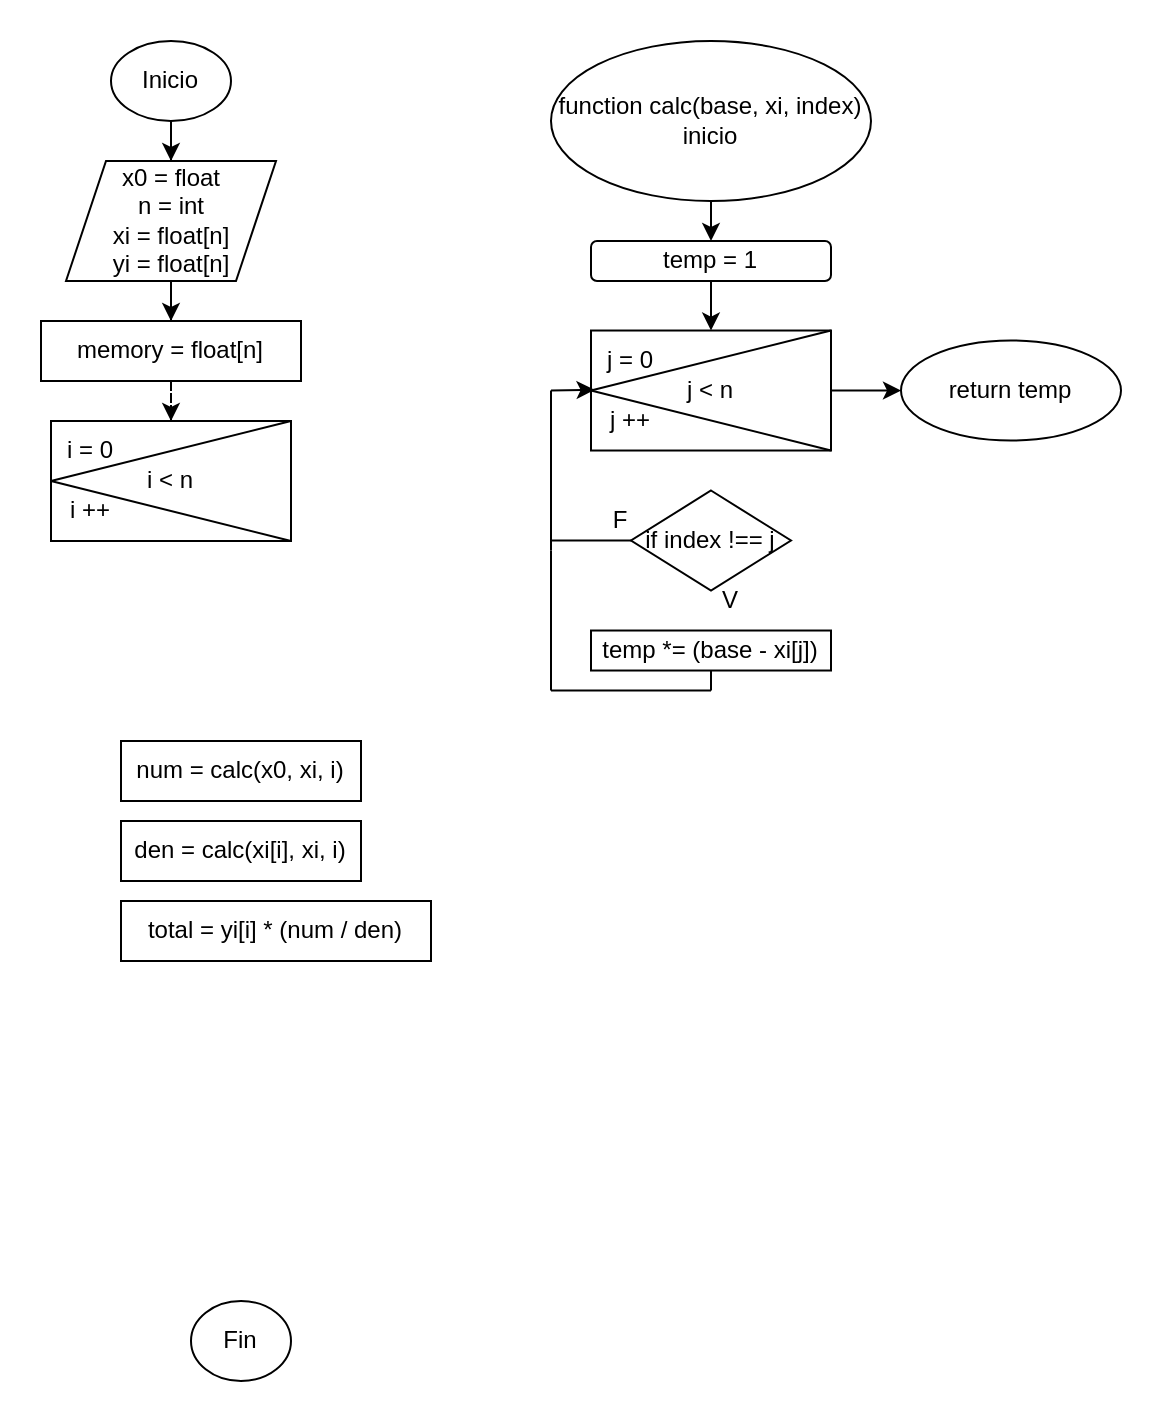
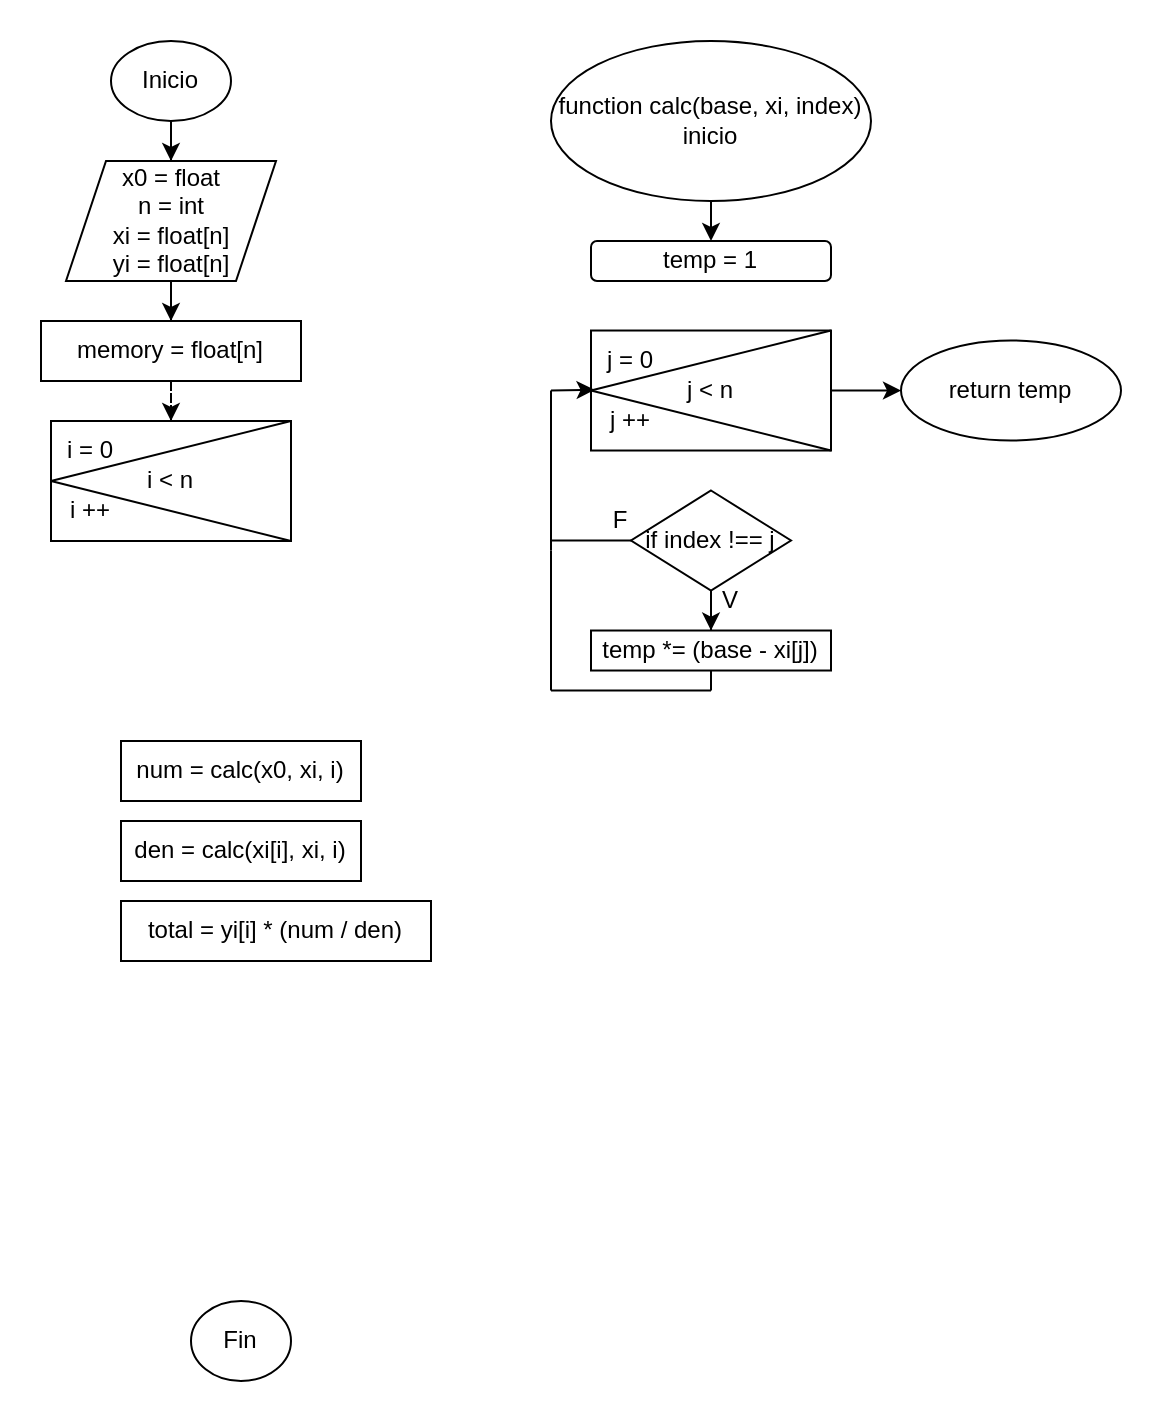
  <mxCell id="0" />
  <mxCell id="1" parent="0" />
  <mxCell id="2" value="" style="edgeStyle=orthogonalEdgeStyle;rounded=0;orthogonalLoop=1;jettySize=auto;html=1;" edge="1" parent="1" source="3" target="6"><mxGeometry relative="1" as="geometry" /></mxCell>
  <mxCell id="3" value="Inicio" style="ellipse;whiteSpace=wrap;html=1;" parent="1" vertex="1"><mxGeometry x="55" y="20" width="60" height="40" as="geometry" /></mxCell>
  <mxCell id="4" value="Fin" style="ellipse;whiteSpace=wrap;html=1;" parent="1" vertex="1"><mxGeometry x="95" y="650" width="50" height="40" as="geometry" /></mxCell>
  <mxCell id="5" value="" style="edgeStyle=orthogonalEdgeStyle;rounded=0;orthogonalLoop=1;jettySize=auto;html=1;" edge="1" parent="1" source="6" target="8"><mxGeometry relative="1" as="geometry" /></mxCell>
  <mxCell id="6" value="x0 = float&lt;br&gt;n = int&lt;br&gt;xi = float[n]&lt;br&gt;yi = float[n]" style="shape=parallelogram;perimeter=parallelogramPerimeter;whiteSpace=wrap;html=1;fixedSize=1;" vertex="1" parent="1"><mxGeometry x="32.5" y="80" width="105" height="60" as="geometry" /></mxCell>
  <mxCell id="7" value="" style="edgeStyle=orthogonalEdgeStyle;rounded=0;orthogonalLoop=1;jettySize=auto;html=1;dashed=1;" edge="1" parent="1" source="8" target="9"><mxGeometry relative="1" as="geometry" /></mxCell>
  <mxCell id="8" value="memory = float[n]" style="rounded=0;whiteSpace=wrap;html=1;" vertex="1" parent="1"><mxGeometry x="20" y="160" width="130" height="30" as="geometry" /></mxCell>
  <mxCell id="9" value="i &amp;lt; n" style="whiteSpace=wrap;html=1;rounded=0;" vertex="1" parent="1"><mxGeometry x="25" y="210" width="120" height="60" as="geometry" /></mxCell>
  <mxCell id="10" value="" style="endArrow=none;html=1;rounded=0;entryX=1;entryY=0;entryDx=0;entryDy=0;exitX=0;exitY=0.5;exitDx=0;exitDy=0;" edge="1" parent="1" source="9" target="9"><mxGeometry width="50" height="50" relative="1" as="geometry"><mxPoint x="95" y="280" as="sourcePoint" /><mxPoint x="145" y="230" as="targetPoint" /></mxGeometry></mxCell>
  <mxCell id="11" value="" style="endArrow=none;html=1;rounded=0;exitX=1;exitY=1;exitDx=0;exitDy=0;entryX=0;entryY=0.5;entryDx=0;entryDy=0;" edge="1" parent="1" source="9" target="9"><mxGeometry width="50" height="50" relative="1" as="geometry"><mxPoint x="25" y="290" as="sourcePoint" /><mxPoint x="25" y="240" as="targetPoint" /></mxGeometry></mxCell>
  <mxCell id="12" value="i = 0" style="text;html=1;strokeColor=none;fillColor=none;align=center;verticalAlign=middle;whiteSpace=wrap;rounded=0;" vertex="1" parent="1"><mxGeometry x="20" y="210" width="50" height="30" as="geometry" /></mxCell>
  <mxCell id="13" value="i ++" style="text;html=1;strokeColor=none;fillColor=none;align=center;verticalAlign=middle;whiteSpace=wrap;rounded=0;" vertex="1" parent="1"><mxGeometry x="20" y="240" width="50" height="30" as="geometry" /></mxCell>
  <mxCell id="14" value="function calc(base, xi, index)&lt;br&gt;inicio" style="ellipse;whiteSpace=wrap;html=1;" vertex="1" parent="1"><mxGeometry x="275" y="20" width="160" height="80" as="geometry" /></mxCell>
  <mxCell id="15" value="j &amp;lt; n" style="whiteSpace=wrap;html=1;rounded=0;" vertex="1" parent="1"><mxGeometry x="295" y="164.76" width="120" height="60" as="geometry" /></mxCell>
  <mxCell id="16" value="" style="endArrow=none;html=1;rounded=0;entryX=1;entryY=0;entryDx=0;entryDy=0;exitX=0;exitY=0.5;exitDx=0;exitDy=0;" edge="1" parent="1" source="15" target="15"><mxGeometry width="50" height="50" relative="1" as="geometry"><mxPoint x="365" y="234.76" as="sourcePoint" /><mxPoint x="415" y="184.76" as="targetPoint" /></mxGeometry></mxCell>
  <mxCell id="17" value="" style="endArrow=none;html=1;rounded=0;exitX=1;exitY=1;exitDx=0;exitDy=0;entryX=0;entryY=0.5;entryDx=0;entryDy=0;" edge="1" parent="1" source="15" target="15"><mxGeometry width="50" height="50" relative="1" as="geometry"><mxPoint x="295" y="244.76" as="sourcePoint" /><mxPoint x="295" y="194.76" as="targetPoint" /></mxGeometry></mxCell>
  <mxCell id="18" value="j = 0" style="text;html=1;strokeColor=none;fillColor=none;align=center;verticalAlign=middle;whiteSpace=wrap;rounded=0;" vertex="1" parent="1"><mxGeometry x="290" y="164.76" width="50" height="30" as="geometry" /></mxCell>
  <mxCell id="19" value="j ++" style="text;html=1;strokeColor=none;fillColor=none;align=center;verticalAlign=middle;whiteSpace=wrap;rounded=0;" vertex="1" parent="1"><mxGeometry x="290" y="194.76" width="50" height="30" as="geometry" /></mxCell>
+ <mxCell id="20" value="" style="edgeStyle=orthogonalEdgeStyle;rounded=0;orthogonalLoop=1;jettySize=auto;html=1;" edge="1" parent="1" source="21" target="27"><mxGeometry relative="1" as="geometry" /></mxCell>
  <mxCell id="21" value="if index !== j" style="rhombus;whiteSpace=wrap;html=1;" vertex="1" parent="1"><mxGeometry x="315" y="244.76" width="80" height="50" as="geometry" /></mxCell>
  <mxCell id="22" value="" style="endArrow=none;html=1;rounded=0;exitX=0;exitY=0.5;exitDx=0;exitDy=0;" edge="1" parent="1" source="21"><mxGeometry width="50" height="50" relative="1" as="geometry"><mxPoint x="425" y="304.76" as="sourcePoint" /><mxPoint x="275" y="269.76" as="targetPoint" /></mxGeometry></mxCell>
  <mxCell id="23" value="" style="endArrow=none;html=1;rounded=0;" edge="1" parent="1"><mxGeometry width="50" height="50" relative="1" as="geometry"><mxPoint x="275" y="274.76" as="sourcePoint" /><mxPoint x="275" y="194.76" as="targetPoint" /></mxGeometry></mxCell>
  <mxCell id="24" value="" style="endArrow=classic;html=1;rounded=0;entryX=0.136;entryY=-0.013;entryDx=0;entryDy=0;entryPerimeter=0;" edge="1" parent="1" target="19"><mxGeometry width="50" height="50" relative="1" as="geometry"><mxPoint x="275" y="194.76" as="sourcePoint" /><mxPoint x="325" y="144.76" as="targetPoint" /></mxGeometry></mxCell>
  <mxCell id="25" value="F" style="text;html=1;strokeColor=none;fillColor=none;align=center;verticalAlign=middle;whiteSpace=wrap;rounded=0;" vertex="1" parent="1"><mxGeometry x="280" y="244.76" width="60" height="30" as="geometry" /></mxCell>
  <mxCell id="26" value="V" style="text;html=1;strokeColor=none;fillColor=none;align=center;verticalAlign=middle;whiteSpace=wrap;rounded=0;" vertex="1" parent="1"><mxGeometry x="335" y="284.76" width="60" height="30" as="geometry" /></mxCell>
  <mxCell id="27" value="temp *= (base - xi[j])" style="whiteSpace=wrap;html=1;" vertex="1" parent="1"><mxGeometry x="295" y="314.76" width="120" height="20" as="geometry" /></mxCell>
  <mxCell id="28" value="" style="endArrow=none;html=1;rounded=0;exitX=0.5;exitY=1;exitDx=0;exitDy=0;" edge="1" parent="1" source="27"><mxGeometry width="50" height="50" relative="1" as="geometry"><mxPoint x="425" y="304.76" as="sourcePoint" /><mxPoint x="355" y="344.76" as="targetPoint" /></mxGeometry></mxCell>
  <mxCell id="29" value="" style="endArrow=none;html=1;rounded=0;" edge="1" parent="1"><mxGeometry width="50" height="50" relative="1" as="geometry"><mxPoint x="275" y="344.76" as="sourcePoint" /><mxPoint x="355" y="344.76" as="targetPoint" /></mxGeometry></mxCell>
  <mxCell id="30" value="" style="endArrow=none;html=1;rounded=0;" edge="1" parent="1"><mxGeometry width="50" height="50" relative="1" as="geometry"><mxPoint x="275" y="344.76" as="sourcePoint" /><mxPoint x="275" y="274.76" as="targetPoint" /></mxGeometry></mxCell>
  <mxCell id="31" value="" style="endArrow=classic;html=1;rounded=0;exitX=1;exitY=0.5;exitDx=0;exitDy=0;entryX=0;entryY=0.5;entryDx=0;entryDy=0;" edge="1" parent="1" source="15" target="32"><mxGeometry width="50" height="50" relative="1" as="geometry"><mxPoint x="450" y="194.93" as="sourcePoint" /><mxPoint x="450" y="168.93" as="targetPoint" /></mxGeometry></mxCell>
  <mxCell id="32" value="return temp" style="ellipse;whiteSpace=wrap;html=1;" vertex="1" parent="1"><mxGeometry x="450" y="169.76" width="110" height="50" as="geometry" /></mxCell>
  <mxCell id="33" value="temp = 1" style="rounded=1;whiteSpace=wrap;html=1;" vertex="1" parent="1"><mxGeometry x="295" y="120" width="120" height="20" as="geometry" /></mxCell>
  <mxCell id="34" value="" style="endArrow=classic;html=1;rounded=0;exitX=0.5;exitY=1;exitDx=0;exitDy=0;entryX=0.5;entryY=0;entryDx=0;entryDy=0;" edge="1" parent="1" source="14" target="33"><mxGeometry width="50" height="50" relative="1" as="geometry"><mxPoint x="340" y="120" as="sourcePoint" /><mxPoint x="390" y="70" as="targetPoint" /></mxGeometry></mxCell>
- <mxCell id="35" value="" style="endArrow=classic;html=1;rounded=0;exitX=0.5;exitY=1;exitDx=0;exitDy=0;entryX=0.5;entryY=0;entryDx=0;entryDy=0;" edge="1" parent="1" source="33" target="15"><mxGeometry width="50" height="50" relative="1" as="geometry"><mxPoint x="345" y="159.85" as="sourcePoint" /><mxPoint x="480" y="109.85" as="targetPoint" /></mxGeometry></mxCell>
  <mxCell id="36" value="num = calc(x0, xi, i)" style="rounded=0;whiteSpace=wrap;html=1;" vertex="1" parent="1"><mxGeometry x="60" y="370" width="120" height="30" as="geometry" /></mxCell>
  <mxCell id="37" value="den = calc(xi[i], xi, i)" style="rounded=0;whiteSpace=wrap;html=1;" vertex="1" parent="1"><mxGeometry x="60" y="410" width="120" height="30" as="geometry" /></mxCell>
  <mxCell id="38" value="total = yi[i] * (num / den)" style="whiteSpace=wrap;html=1;rounded=0;" vertex="1" parent="1"><mxGeometry x="60" y="450" width="155" height="30" as="geometry" /></mxCell>
